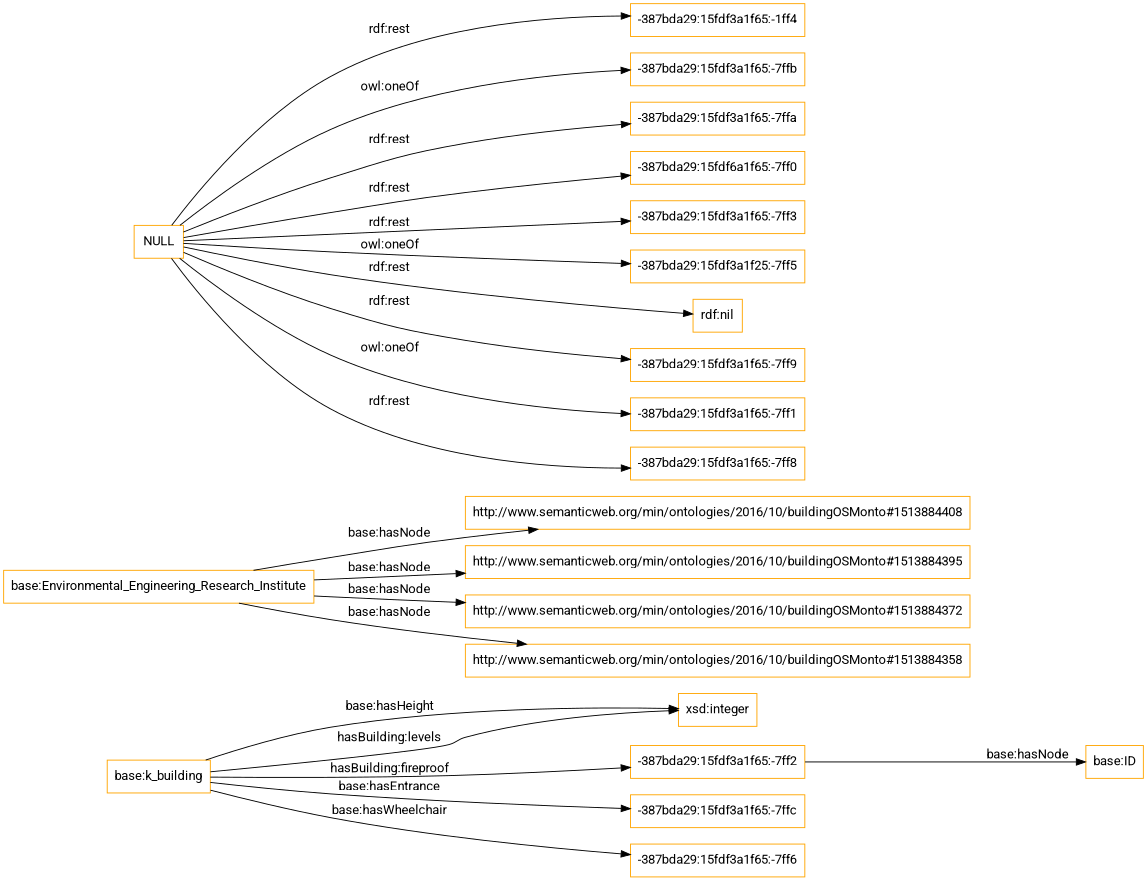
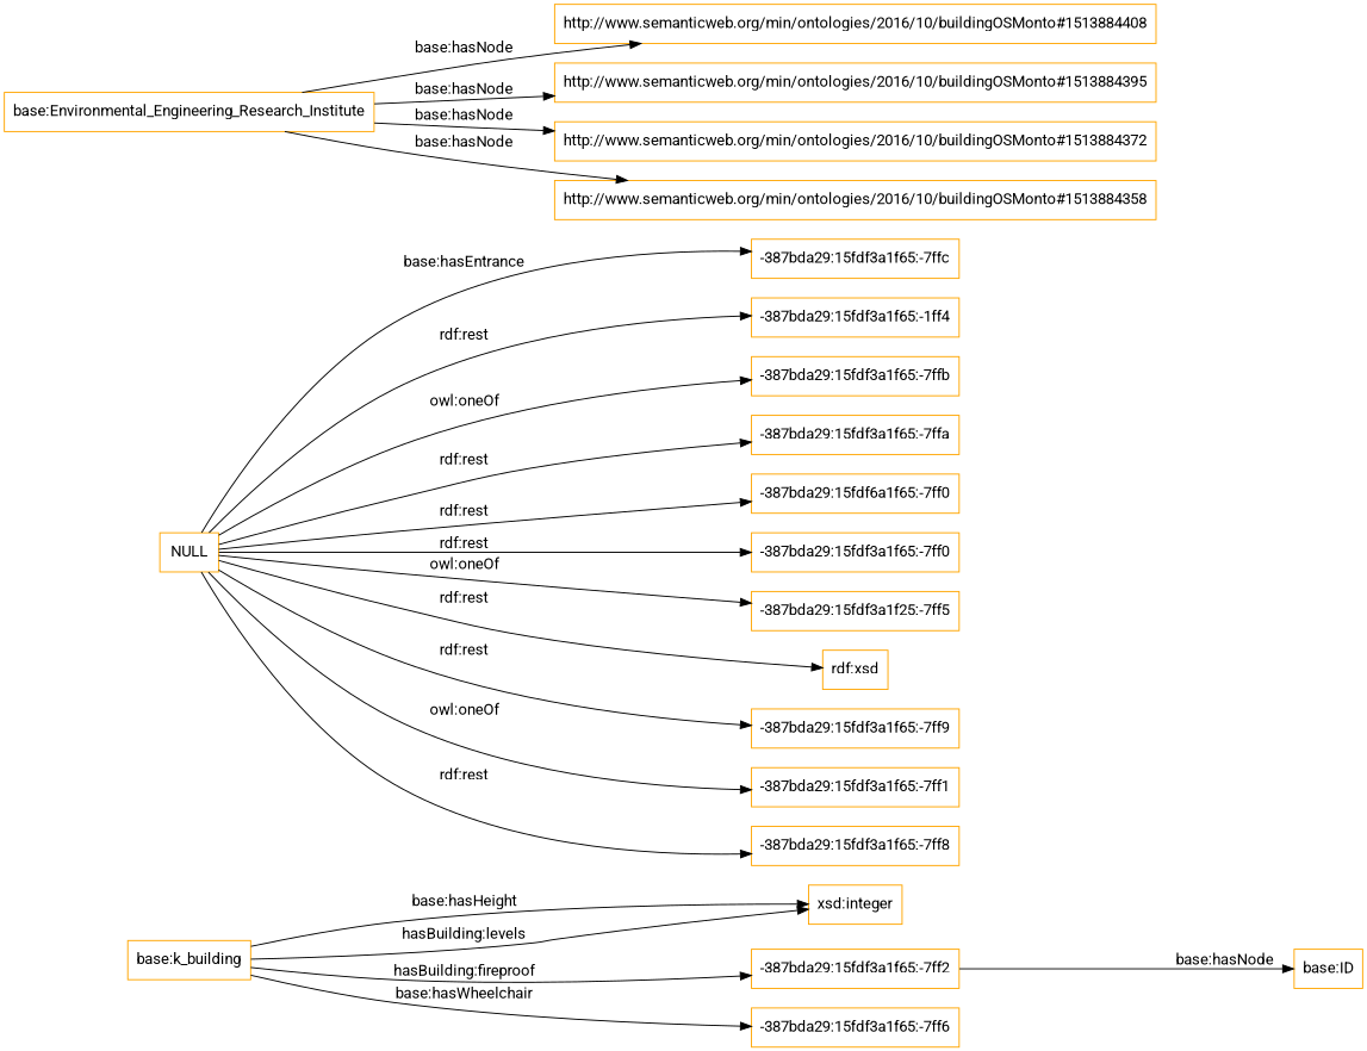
  digraph {
    fontname=Roboto
    rankdir=LR
    node [color=orange fontname=Roboto shape=rectangle]
    edge [fontname=Roboto]
    "base:k_building"
    "xsd:integer"
    "-387bda29:15fdf3a1f65:-7ff2"
    "-387bda29:15fdf3a1f65:-7ffc"
    "-387bda29:15fdf3a1f65:-7ff6"
    "base:ID"
    "base:Environmental_Engineering_Research_Institute"
    "http://www.semanticweb.org/min/ontologies/2016/10/buildingOSMonto#1513884408"
    "http://www.semanticweb.org/min/ontologies/2016/10/buildingOSMonto#1513884395"
    "http://www.semanticweb.org/min/ontologies/2016/10/buildingOSMonto#1513884372"
    "http://www.semanticweb.org/min/ontologies/2016/10/buildingOSMonto#1513884358"
    n12 [label="-387bda29:15fdf3a1f65:-1ff4"]
    NULL
    "-387bda29:15fdf3a1f65:-7ffb"
    "-387bda29:15fdf3a1f65:-7ffa"
    n16 [label="-387bda29:15fdf6a1f65:-7ff0"]
-   "-387bda29:15fdf3a1f65:-7ff3"
+   "-387bda29:15fdf3a1f65:-7ff3" [label="-387bda29:15fdf3a1f65:-7ff0"]
    n18 [label="-387bda29:15fdf3a1f25:-7ff5"]
-   "rdf:nil"
+   "rdf:nil" [label="rdf:xsd"]
    "-387bda29:15fdf3a1f65:-7ff9"
    "-387bda29:15fdf3a1f65:-7ff1"
    "-387bda29:15fdf3a1f65:-7ff8"
    "base:k_building" -> "xsd:integer" [label="base:hasHeight"]
    "base:k_building" -> "xsd:integer" [label="hasBuilding:levels"]
    "base:k_building" -> "-387bda29:15fdf3a1f65:-7ff2" [label="hasBuilding:fireproof"]
-   "base:k_building" -> "-387bda29:15fdf3a1f65:-7ffc" [label="base:hasEntrance"]
+   NULL -> "-387bda29:15fdf3a1f65:-7ffc" [label="base:hasEntrance"]
    "base:k_building" -> "-387bda29:15fdf3a1f65:-7ff6" [label="base:hasWheelchair"]
    "-387bda29:15fdf3a1f65:-7ff2" -> "base:ID" [label="base:hasNode"]
    "base:Environmental_Engineering_Research_Institute" -> "http://www.semanticweb.org/min/ontologies/2016/10/buildingOSMonto#1513884408" [label="base:hasNode"]
    "base:Environmental_Engineering_Research_Institute" -> "http://www.semanticweb.org/min/ontologies/2016/10/buildingOSMonto#1513884395" [label="base:hasNode"]
    "base:Environmental_Engineering_Research_Institute" -> "http://www.semanticweb.org/min/ontologies/2016/10/buildingOSMonto#1513884372" [label="base:hasNode"]
    "base:Environmental_Engineering_Research_Institute" -> "http://www.semanticweb.org/min/ontologies/2016/10/buildingOSMonto#1513884358" [label="base:hasNode"]
    NULL -> n12 [label="rdf:rest"]
    NULL -> "-387bda29:15fdf3a1f65:-7ffb" [label="owl:oneOf"]
    NULL -> "-387bda29:15fdf3a1f65:-7ffa" [label="rdf:rest"]
    NULL -> n16 [label="rdf:rest"]
    NULL -> "-387bda29:15fdf3a1f65:-7ff3" [label="rdf:rest"]
    NULL -> n18 [label="owl:oneOf"]
    NULL -> "rdf:nil" [label="rdf:rest"]
    NULL -> "-387bda29:15fdf3a1f65:-7ff9" [label="rdf:rest"]
    NULL -> "-387bda29:15fdf3a1f65:-7ff1" [label="owl:oneOf"]
    NULL -> "-387bda29:15fdf3a1f65:-7ff8" [label="rdf:rest"]
  }
